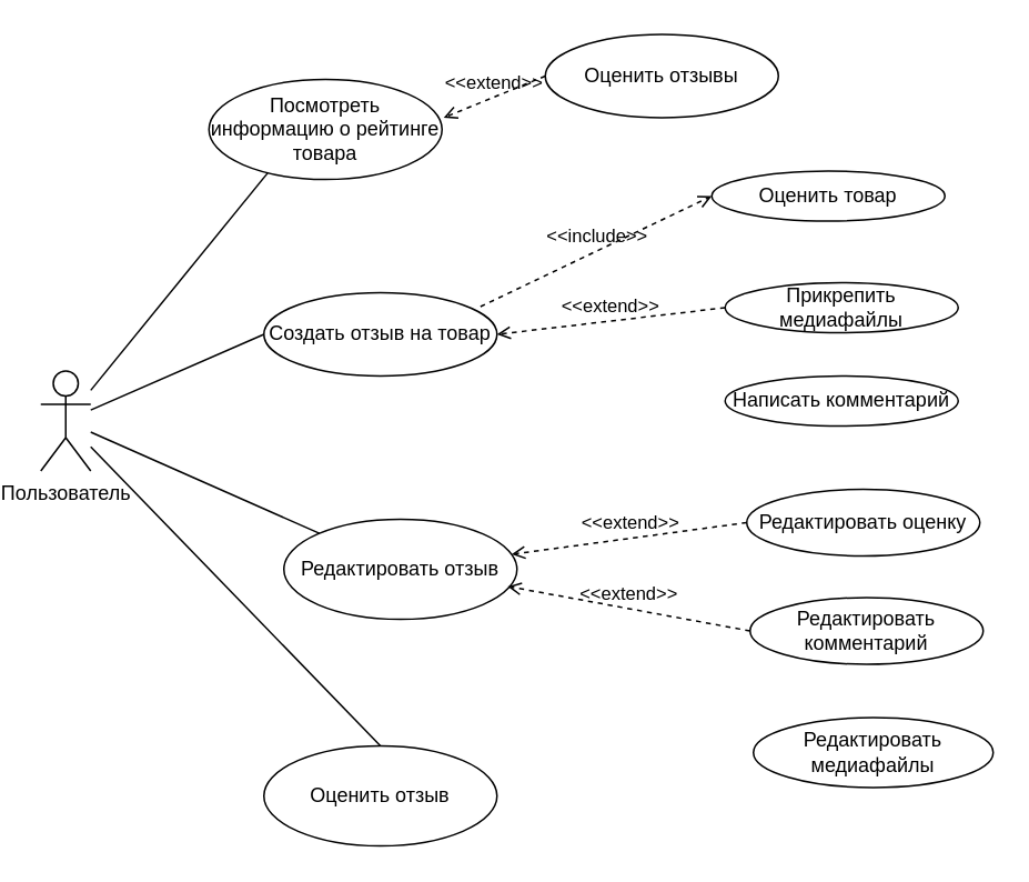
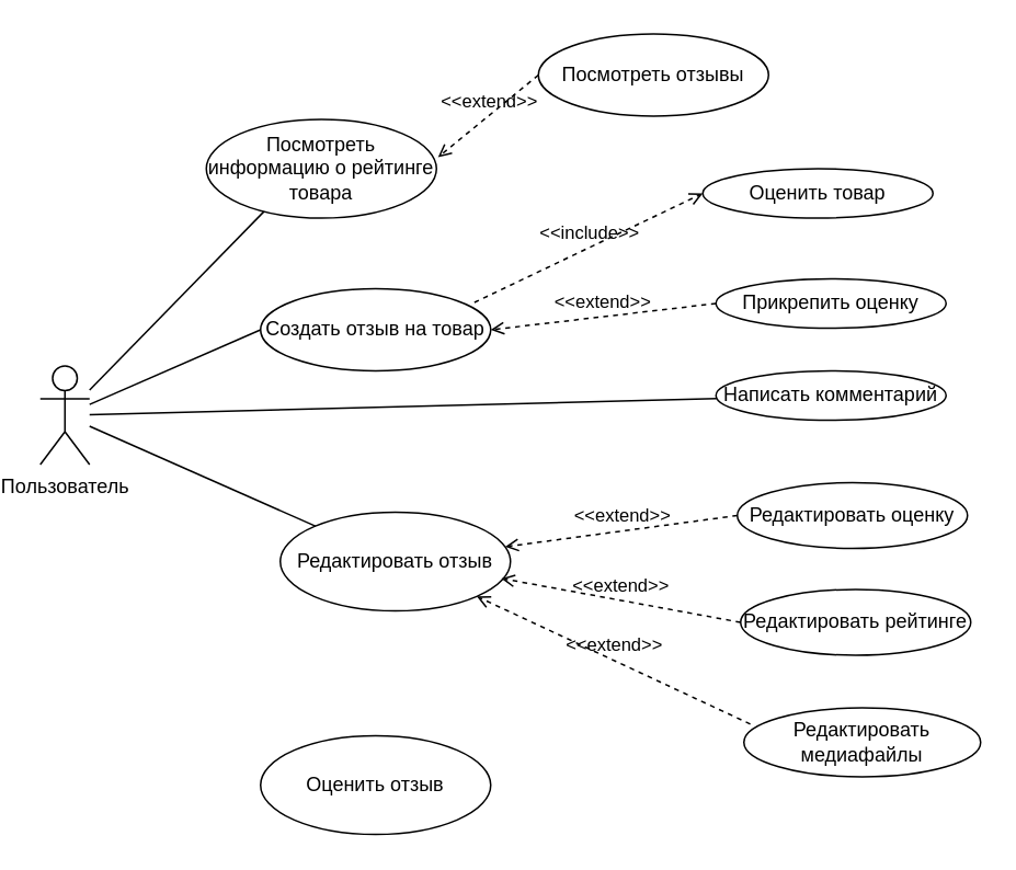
  <mxCell id="0" />
  <mxCell id="1" parent="0" />
  <mxCell id="2" style="rounded=0;orthogonalLoop=1;jettySize=auto;html=1;endArrow=none;endFill=0;entryX=0.263;entryY=0.904;entryDx=0;entryDy=0;entryPerimeter=0;" edge="1" parent="1" source="3" target="5"><mxGeometry relative="1" as="geometry"><mxPoint x="98" y="207" as="sourcePoint" /><mxPoint x="151" y="144" as="targetPoint" /><Array as="points" /></mxGeometry></mxCell>
  <mxCell id="3" value="Пользователь" style="shape=umlActor;verticalLabelPosition=bottom;verticalAlign=top;html=1;outlineConnect=0;" vertex="1" parent="1"><mxGeometry x="20" y="222" width="30" height="60" as="geometry" /></mxCell>
- <mxCell id="4" value="Оценить отзывы" style="ellipse;whiteSpace=wrap;html=1;" vertex="1" parent="1"><mxGeometry x="323" y="20" width="140" height="50" as="geometry" /></mxCell>
- <mxCell id="5" value="Посмотреть информацию о рейтинге товара" style="ellipse;whiteSpace=wrap;html=1;" vertex="1" parent="1"><mxGeometry x="121" y="47" width="140" height="60" as="geometry" /></mxCell>
+ <mxCell id="4" value="Посмотреть отзывы" style="ellipse;whiteSpace=wrap;html=1;" vertex="1" parent="1"><mxGeometry x="323" y="20" width="140" height="50" as="geometry" /></mxCell>
+ <mxCell id="5" value="Посмотреть информацию о рейтинге товара" style="ellipse;whiteSpace=wrap;html=1;" vertex="1" parent="1"><mxGeometry x="121" y="72" width="140" height="60" as="geometry" /></mxCell>
  <mxCell id="6" value="Создать отзыв на товар" style="ellipse;whiteSpace=wrap;html=1;" vertex="1" parent="1"><mxGeometry x="154" y="175" width="140" height="50" as="geometry" /></mxCell>
  <mxCell id="7" value="" style="endArrow=none;startArrow=none;endFill=0;startFill=0;endSize=8;html=1;verticalAlign=bottom;labelBackgroundColor=none;strokeWidth=1;rounded=0;entryX=0;entryY=0.5;entryDx=0;entryDy=0;" edge="1" parent="1" source="3" target="6"><mxGeometry width="160" relative="1" as="geometry"><mxPoint x="66" y="232" as="sourcePoint" /><mxPoint x="148.004" y="249.796" as="targetPoint" /></mxGeometry></mxCell>
  <mxCell id="8" value="Оценить товар" style="ellipse;whiteSpace=wrap;html=1;" vertex="1" parent="1"><mxGeometry x="423" y="102" width="140" height="30" as="geometry" /></mxCell>
- <mxCell id="9" value="Прикрепить медиафайлы" style="ellipse;whiteSpace=wrap;html=1;" vertex="1" parent="1"><mxGeometry x="431" y="169" width="140" height="30" as="geometry" /></mxCell>
+ <mxCell id="9" value="Прикрепить оценку" style="ellipse;whiteSpace=wrap;html=1;" vertex="1" parent="1"><mxGeometry x="431" y="169" width="140" height="30" as="geometry" /></mxCell>
  <mxCell id="10" value="Написать комментарий" style="ellipse;whiteSpace=wrap;html=1;" vertex="1" parent="1"><mxGeometry x="431" y="225" width="140" height="30" as="geometry" /></mxCell>
  <mxCell id="11" value="&amp;lt;&amp;lt;include&amp;gt;&amp;gt;" style="html=1;verticalAlign=bottom;labelBackgroundColor=none;endArrow=open;endFill=0;dashed=1;rounded=0;exitX=0.929;exitY=0.167;exitDx=0;exitDy=0;exitPerimeter=0;entryX=0;entryY=0.5;entryDx=0;entryDy=0;" edge="1" parent="1" source="6" target="8"><mxGeometry x="0.004" width="160" relative="1" as="geometry"><mxPoint x="273" y="129" as="sourcePoint" /><mxPoint x="358" y="127" as="targetPoint" /><mxPoint as="offset" /></mxGeometry></mxCell>
  <mxCell id="12" value="&amp;lt;&amp;lt;extend&amp;gt;&amp;gt;" style="html=1;verticalAlign=bottom;labelBackgroundColor=none;endArrow=open;endFill=0;dashed=1;rounded=0;exitX=0;exitY=0.5;exitDx=0;exitDy=0;entryX=1;entryY=0.5;entryDx=0;entryDy=0;" edge="1" parent="1" source="9" target="6"><mxGeometry width="160" relative="1" as="geometry"><mxPoint x="418.503" y="221.393" as="sourcePoint" /><mxPoint x="277" y="278" as="targetPoint" /></mxGeometry></mxCell>
  <mxCell id="13" value="Редактировать отзыв" style="ellipse;whiteSpace=wrap;html=1;" vertex="1" parent="1"><mxGeometry x="166" y="311" width="140" height="60" as="geometry" /></mxCell>
  <mxCell id="14" value="Редактировать оценку" style="ellipse;whiteSpace=wrap;html=1;" vertex="1" parent="1"><mxGeometry x="444" y="293" width="140" height="40" as="geometry" /></mxCell>
- <mxCell id="15" value="Редактировать комментарий" style="ellipse;whiteSpace=wrap;html=1;" vertex="1" parent="1"><mxGeometry x="446" y="358" width="140" height="40" as="geometry" /></mxCell>
+ <mxCell id="15" value="Редактировать рейтинге" style="ellipse;whiteSpace=wrap;html=1;" vertex="1" parent="1"><mxGeometry x="446" y="358" width="140" height="40" as="geometry" /></mxCell>
  <mxCell id="16" value="" style="endArrow=none;startArrow=none;endFill=0;startFill=0;endSize=8;html=1;verticalAlign=bottom;labelBackgroundColor=none;strokeWidth=1;rounded=0;" edge="1" parent="1" source="3" target="13"><mxGeometry width="160" relative="1" as="geometry"><mxPoint x="108" y="277" as="sourcePoint" /><mxPoint x="148" y="327" as="targetPoint" /></mxGeometry></mxCell>
  <mxCell id="17" value="Оценить отзыв" style="ellipse;whiteSpace=wrap;html=1;" vertex="1" parent="1"><mxGeometry x="154" y="447" width="140" height="60" as="geometry" /></mxCell>
  <mxCell id="18" value="Редактировать медиафайлы" style="ellipse;whiteSpace=wrap;html=1;" vertex="1" parent="1"><mxGeometry x="448" y="430" width="144" height="42" as="geometry" /></mxCell>
- <mxCell id="19" value="" style="endArrow=none;startArrow=none;endFill=0;startFill=0;endSize=8;html=1;verticalAlign=bottom;labelBackgroundColor=none;strokeWidth=1;rounded=0;entryX=0.5;entryY=0;entryDx=0;entryDy=0;" edge="1" parent="1" source="3" target="17"><mxGeometry width="160" relative="1" as="geometry"><mxPoint x="87" y="311" as="sourcePoint" /><mxPoint x="189" y="424" as="targetPoint" /></mxGeometry></mxCell>
+ <mxCell id="19" value="" style="endArrow=none;startArrow=none;endFill=0;startFill=0;endSize=8;html=1;verticalAlign=bottom;labelBackgroundColor=none;strokeWidth=1;rounded=0;" edge="1" parent="1" source="3" target="10"><mxGeometry width="160" relative="1" as="geometry"><mxPoint x="87" y="311" as="sourcePoint" /><mxPoint x="189" y="424" as="targetPoint" /></mxGeometry></mxCell>
  <mxCell id="20" value="&amp;lt;&amp;lt;extend&amp;gt;&amp;gt;" style="html=1;verticalAlign=bottom;labelBackgroundColor=none;endArrow=open;endFill=0;dashed=1;rounded=0;exitX=0;exitY=0.5;exitDx=0;exitDy=0;" edge="1" parent="1" source="14" target="13"><mxGeometry width="160" relative="1" as="geometry"><mxPoint x="429" y="272" as="sourcePoint" /><mxPoint x="277" y="270" as="targetPoint" /></mxGeometry></mxCell>
  <mxCell id="21" value="&amp;lt;&amp;lt;extend&amp;gt;&amp;gt;" style="html=1;verticalAlign=bottom;labelBackgroundColor=none;endArrow=open;endFill=0;dashed=1;rounded=0;exitX=0;exitY=0.5;exitDx=0;exitDy=0;entryX=0.96;entryY=0.671;entryDx=0;entryDy=0;entryPerimeter=0;" edge="1" parent="1" source="15" target="13"><mxGeometry width="160" relative="1" as="geometry"><mxPoint x="439" y="282" as="sourcePoint" /><mxPoint x="287" y="280" as="targetPoint" /></mxGeometry></mxCell>
+ <mxCell id="22" value="&amp;lt;&amp;lt;extend&amp;gt;&amp;gt;" style="html=1;verticalAlign=bottom;labelBackgroundColor=none;endArrow=open;endFill=0;dashed=1;rounded=0;exitX=0.027;exitY=0.235;exitDx=0;exitDy=0;entryX=1;entryY=1;entryDx=0;entryDy=0;exitPerimeter=0;" edge="1" parent="1" source="18" target="13"><mxGeometry width="160" relative="1" as="geometry"><mxPoint x="449" y="292" as="sourcePoint" /><mxPoint x="297" y="290" as="targetPoint" /></mxGeometry></mxCell>
  <mxCell id="23" value="&amp;lt;&amp;lt;extend&amp;gt;&amp;gt;" style="html=1;verticalAlign=bottom;labelBackgroundColor=none;endArrow=open;endFill=0;dashed=1;rounded=0;exitX=0;exitY=0.5;exitDx=0;exitDy=0;entryX=1.007;entryY=0.383;entryDx=0;entryDy=0;entryPerimeter=0;" edge="1" parent="1" source="4" target="5"><mxGeometry width="160" relative="1" as="geometry"><mxPoint x="438" y="186" as="sourcePoint" /><mxPoint x="298" y="252" as="targetPoint" /></mxGeometry></mxCell>
